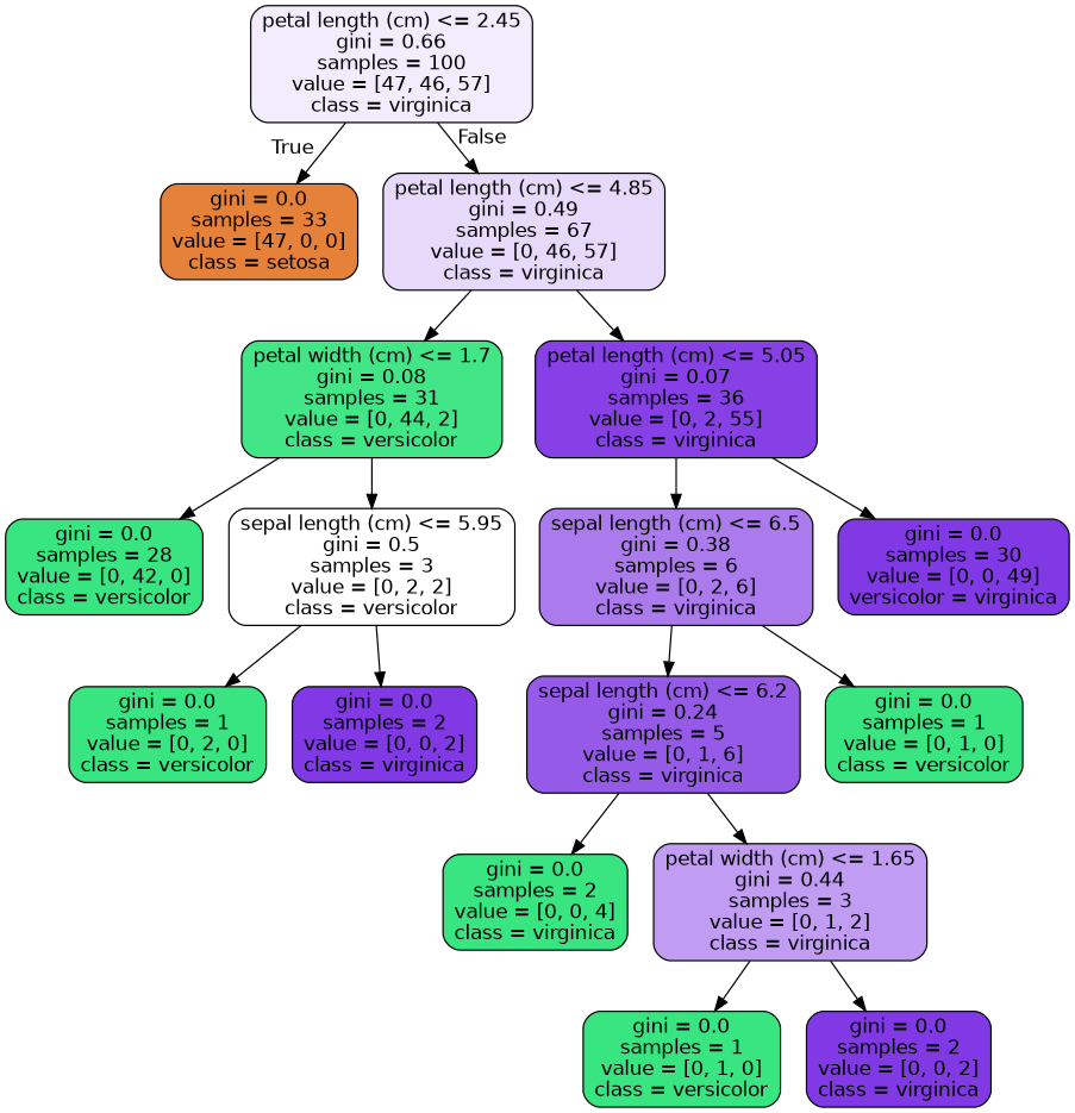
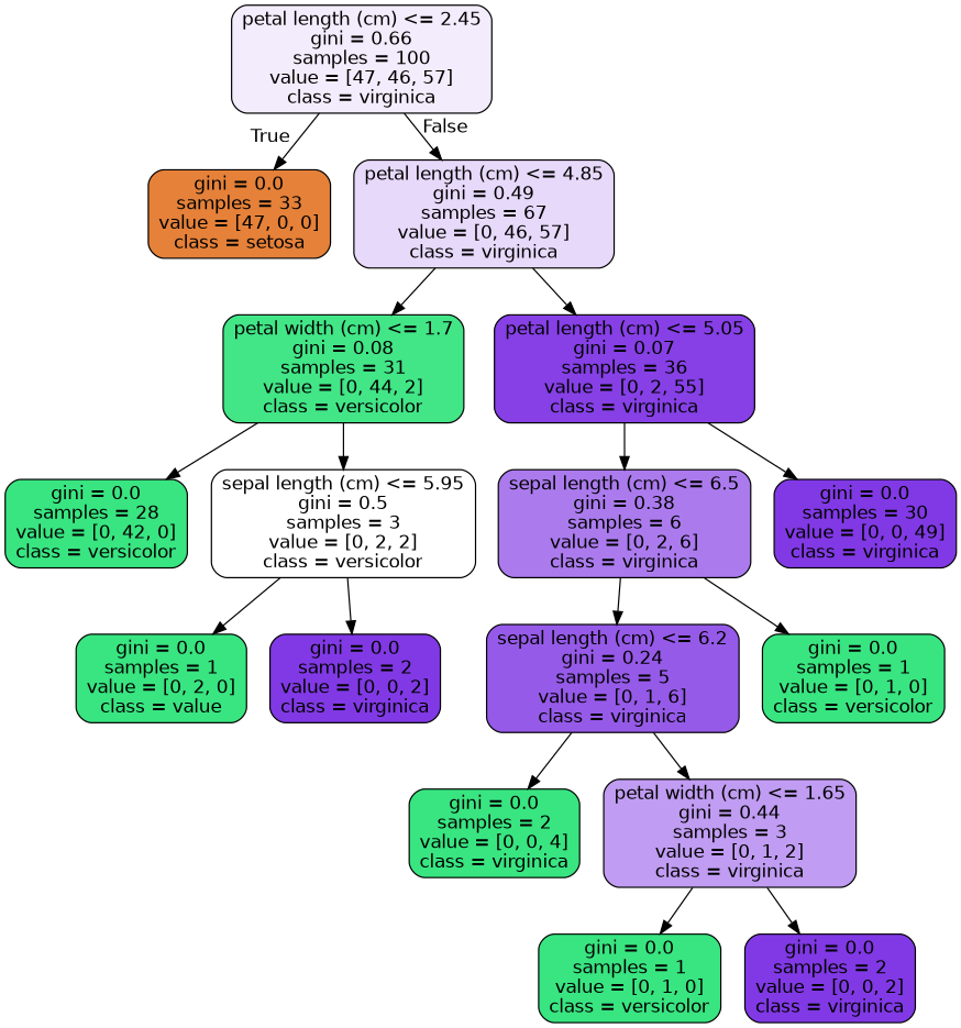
  digraph {
    node [color=black fillcolor="#39e581" fontname=helvetica shape=box style="filled, rounded"]
    edge [fontname=helvetica]
    n1 [fillcolor="#f3ecfc" label="petal length (cm) <= 2.45\ngini = 0.66\nsamples = 100\nvalue = [47, 46, 57]\nclass = virginica"]
    n2 [fillcolor="#e58139" label="gini = 0.0\nsamples = 33\nvalue = [47, 0, 0]\nclass = setosa"]
    n3 [fillcolor="#e7d9fa" label="petal length (cm) <= 4.85\ngini = 0.49\nsamples = 67\nvalue = [0, 46, 57]\nclass = virginica"]
    n4 [fillcolor="#42e687" label="petal width (cm) <= 1.7\ngini = 0.08\nsamples = 31\nvalue = [0, 44, 2]\nclass = versicolor"]
    n5 [fillcolor="#8640e6" label="petal length (cm) <= 5.05\ngini = 0.07\nsamples = 36\nvalue = [0, 2, 55]\nclass = virginica"]
    n6 [label="gini = 0.0\nsamples = 28\nvalue = [0, 42, 0]\nclass = versicolor"]
    n7 [fillcolor="#ffffff" label="sepal length (cm) <= 5.95\ngini = 0.5\nsamples = 3\nvalue = [0, 2, 2]\nclass = versicolor"]
    n8 [fillcolor="#ab7bee" label="sepal length (cm) <= 6.5\ngini = 0.38\nsamples = 6\nvalue = [0, 2, 6]\nclass = virginica"]
-   n9 [fillcolor="#8139e5" label="gini = 0.0\nsamples = 30\nvalue = [0, 0, 49]\nversicolor = virginica"]
-   n10 [label="gini = 0.0\nsamples = 1\nvalue = [0, 2, 0]\nclass = versicolor"]
+   n9 [fillcolor="#8139e5" label="gini = 0.0\nsamples = 30\nvalue = [0, 0, 49]\nclass = virginica"]
+   n10 [label="gini = 0.0\nsamples = 1\nvalue = [0, 2, 0]\nclass = value"]
    n11 [fillcolor="#8139e5" label="gini = 0.0\nsamples = 2\nvalue = [0, 0, 2]\nclass = virginica"]
    n12 [fillcolor="#965ae9" label="sepal length (cm) <= 6.2\ngini = 0.24\nsamples = 5\nvalue = [0, 1, 6]\nclass = virginica"]
    n13 [label="gini = 0.0\nsamples = 1\nvalue = [0, 1, 0]\nclass = versicolor"]
    n14 [label="gini = 0.0\nsamples = 2\nvalue = [0, 0, 4]\nclass = virginica"]
    n15 [fillcolor="#c09cf2" label="petal width (cm) <= 1.65\ngini = 0.44\nsamples = 3\nvalue = [0, 1, 2]\nclass = virginica"]
    n16 [label="gini = 0.0\nsamples = 1\nvalue = [0, 1, 0]\nclass = versicolor"]
    n17 [fillcolor="#8139e5" label="gini = 0.0\nsamples = 2\nvalue = [0, 0, 2]\nclass = virginica"]
    n1 -> n2 [headlabel=True labelangle=45 labeldistance=2.5]
    n1 -> n3 [headlabel=False labelangle=-45 labeldistance=2.5]
    n3 -> n4
    n3 -> n5
    n4 -> n6
    n4 -> n7
    n5 -> n8
    n5 -> n9
    n7 -> n10
    n7 -> n11
    n8 -> n12
    n8 -> n13
    n12 -> n14
    n12 -> n15
    n15 -> n16
    n15 -> n17
  }
